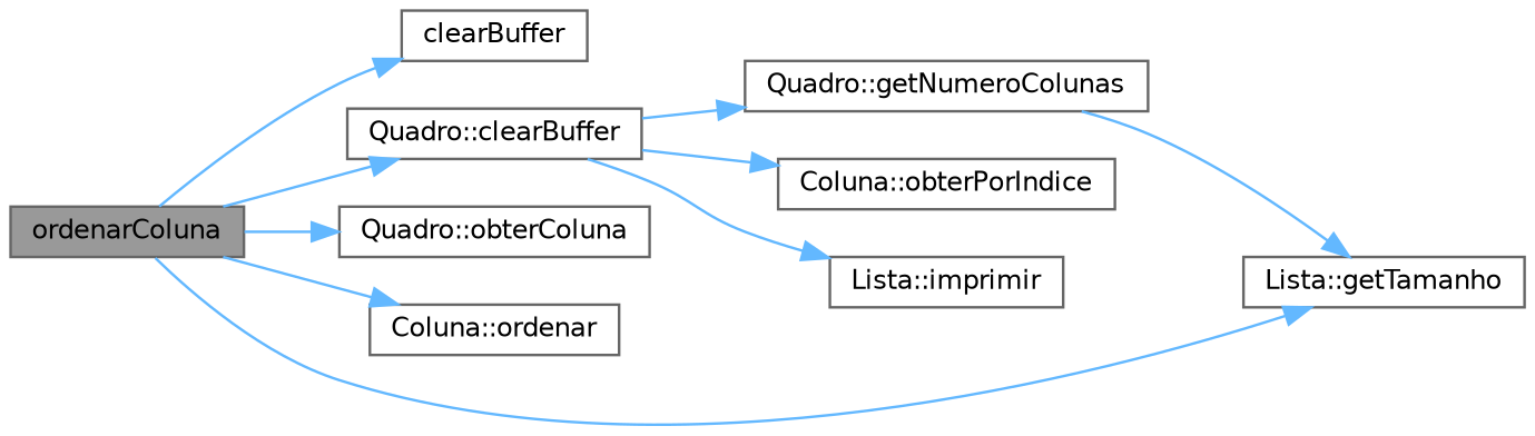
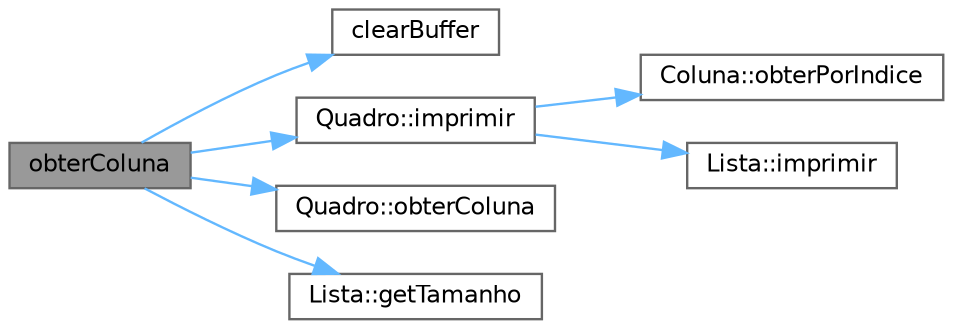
  digraph {
    rankdir=LR
    node [color=grey40 fillcolor=white fontname=Helvetica fontsize=10 shape=box style=filled]
    edge [color=steelblue1 fontname=Helvetica fontsize=10 labelfontname=Helvetica labelfontsize=10 style=solid]
-   n1 [color=gray40 fillcolor=grey60 fontcolor=black height=0.2 label=ordenarColuna width=0.4]
+   n1 [color=gray40 fillcolor=grey60 fontcolor=black height=0.2 label=obterColuna width=0.4]
    n2 [height=0.2 label=clearBuffer width=0.4]
-   n3 [height=0.2 label="Quadro::clearBuffer" width=0.4]
+   n3 [height=0.2 label="Quadro::imprimir" width=0.4]
    n4 [height=0.2 label="Quadro::obterColuna" width=0.4]
-   n5 [height=0.2 label="Coluna::ordenar" width=0.4]
    n6 [height=0.2 label="Lista::getTamanho" width=0.4]
-   n7 [height=0.2 label="Quadro::getNumeroColunas" width=0.4]
    n8 [height=0.2 label="Coluna::obterPorIndice" width=0.4]
    n9 [height=0.2 label="Lista::imprimir" width=0.4]
    n1 -> n2
    n1 -> n3
    n1 -> n4
-   n1 -> n5
    n1 -> n6
-   n3 -> n7
    n3 -> n8
    n3 -> n9
-   n7 -> n6
  }
